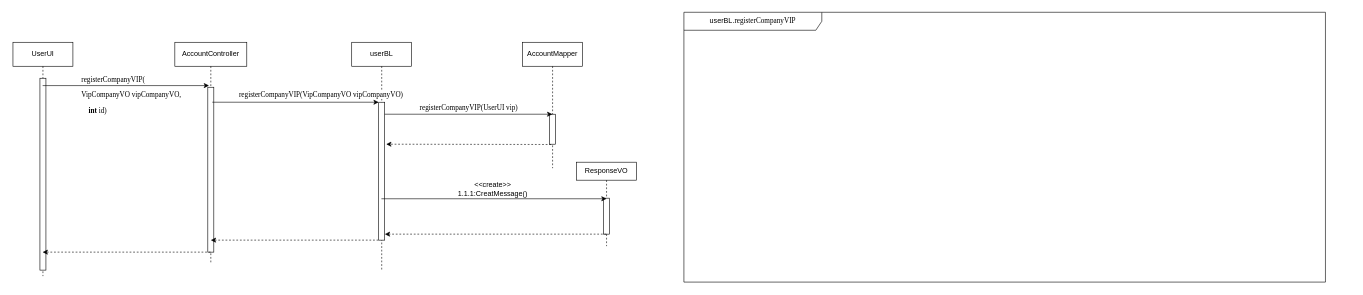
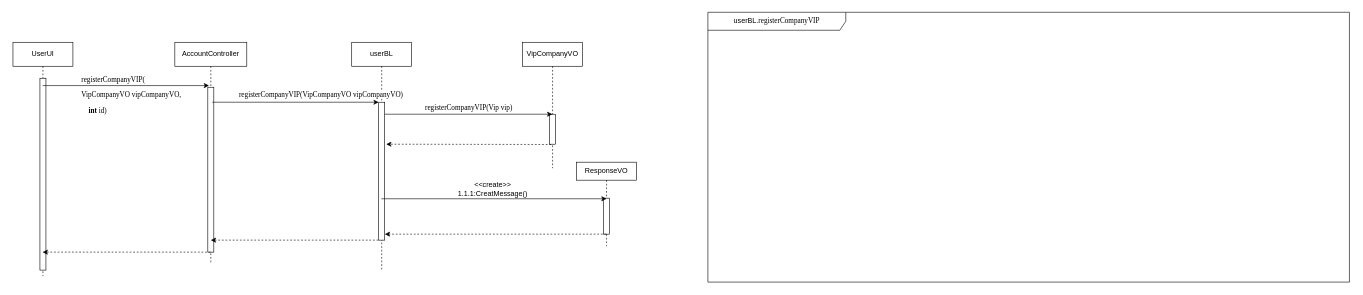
  <mxCell id="0" />
  <mxCell id="1" parent="0" />
- <mxCell id="2" value="userBL.&lt;span style=&quot;font-family: &amp;#34;menlo&amp;#34; ; font-size: 9pt&quot;&gt;registerCompanyVIP&lt;/span&gt;" style="shape=umlFrame;whiteSpace=wrap;html=1;labelBackgroundColor=none;width=230;height=30;" parent="1" vertex="1"><mxGeometry x="1139" y="20" width="1070" height="450" as="geometry" /></mxCell>
+ <mxCell id="2" value="userBL.&lt;span style=&quot;font-family: &amp;#34;menlo&amp;#34; ; font-size: 9pt&quot;&gt;registerCompanyVIP&lt;/span&gt;" style="shape=umlFrame;whiteSpace=wrap;html=1;labelBackgroundColor=none;width=230;height=30;" parent="1" vertex="1"><mxGeometry x="1179" y="20" width="1070" height="450" as="geometry" /></mxCell>
  <mxCell id="3" value="UserUI" style="shape=umlLifeline;perimeter=lifelinePerimeter;whiteSpace=wrap;html=1;container=1;collapsible=0;recursiveResize=0;outlineConnect=0;" parent="1" vertex="1"><mxGeometry x="20" y="70" width="100" height="390" as="geometry" /></mxCell>
  <mxCell id="4" value="" style="html=1;points=[];perimeter=orthogonalPerimeter;" parent="3" vertex="1"><mxGeometry x="45" y="60" width="10" height="320" as="geometry" /></mxCell>
  <mxCell id="5" value="AccountController" style="shape=umlLifeline;perimeter=lifelinePerimeter;whiteSpace=wrap;html=1;container=1;collapsible=0;recursiveResize=0;outlineConnect=0;" parent="1" vertex="1"><mxGeometry x="290" y="70" width="120" height="370" as="geometry" /></mxCell>
  <mxCell id="6" value="" style="html=1;points=[];perimeter=orthogonalPerimeter;" parent="5" vertex="1"><mxGeometry x="55" y="75" width="10" height="275" as="geometry" /></mxCell>
  <mxCell id="7" value="userBL" style="shape=umlLifeline;perimeter=lifelinePerimeter;whiteSpace=wrap;html=1;container=1;collapsible=0;recursiveResize=0;outlineConnect=0;" parent="1" vertex="1"><mxGeometry x="585" y="70" width="100" height="380" as="geometry" /></mxCell>
  <mxCell id="8" value="" style="html=1;points=[];perimeter=orthogonalPerimeter;" parent="7" vertex="1"><mxGeometry x="45" y="100" width="10" height="230" as="geometry" /></mxCell>
- <mxCell id="9" value="AccountMapper" style="shape=umlLifeline;perimeter=lifelinePerimeter;whiteSpace=wrap;html=1;container=1;collapsible=0;recursiveResize=0;outlineConnect=0;" parent="1" vertex="1"><mxGeometry x="870" y="70" width="100" height="210" as="geometry" /></mxCell>
+ <mxCell id="9" value="VipCompanyVO" style="shape=umlLifeline;perimeter=lifelinePerimeter;whiteSpace=wrap;html=1;container=1;collapsible=0;recursiveResize=0;outlineConnect=0;" parent="1" vertex="1"><mxGeometry x="870" y="70" width="100" height="210" as="geometry" /></mxCell>
  <mxCell id="10" value="" style="html=1;points=[];perimeter=orthogonalPerimeter;" parent="9" vertex="1"><mxGeometry x="45" y="120" width="10" height="50" as="geometry" /></mxCell>
  <mxCell id="11" value="" style="endArrow=classic;html=1;dashed=1;" parent="1" source="5" target="3" edge="1"><mxGeometry width="50" height="50" relative="1" as="geometry"><mxPoint x="160" y="345" as="sourcePoint" /><mxPoint x="70" y="345" as="targetPoint" /><Array as="points"><mxPoint x="200" y="420" /></Array></mxGeometry></mxCell>
  <mxCell id="12" value="" style="endArrow=classic;html=1;entryX=0.2;entryY=-0.01;entryDx=0;entryDy=0;entryPerimeter=0;" parent="1" source="3" target="6" edge="1"><mxGeometry width="50" height="50" relative="1" as="geometry"><mxPoint x="225" y="145" as="sourcePoint" /><mxPoint x="340" y="145" as="targetPoint" /></mxGeometry></mxCell>
  <mxCell id="13" value="" style="endArrow=classic;html=1;entryX=0.2;entryY=-0.01;entryDx=0;entryDy=0;entryPerimeter=0;" parent="1" edge="1"><mxGeometry width="50" height="50" relative="1" as="geometry"><mxPoint x="352.5" y="170" as="sourcePoint" /><mxPoint x="630" y="170" as="targetPoint" /></mxGeometry></mxCell>
  <mxCell id="14" value="" style="endArrow=classic;html=1;dashed=1;" parent="1" edge="1"><mxGeometry width="50" height="50" relative="1" as="geometry"><mxPoint x="629.5" y="400" as="sourcePoint" /><mxPoint x="350" y="400" as="targetPoint" /></mxGeometry></mxCell>
  <mxCell id="15" value="" style="endArrow=classic;html=1;" parent="1" target="9" edge="1"><mxGeometry width="50" height="50" relative="1" as="geometry"><mxPoint x="640" y="190" as="sourcePoint" /><mxPoint x="870" y="190" as="targetPoint" /></mxGeometry></mxCell>
  <mxCell id="16" value="" style="endArrow=classic;html=1;dashed=1;" parent="1" edge="1"><mxGeometry width="50" height="50" relative="1" as="geometry"><mxPoint x="917.5" y="240.5" as="sourcePoint" /><mxPoint x="642.5" y="240" as="targetPoint" /></mxGeometry></mxCell>
  <mxCell id="17" value="ResponseVO" style="shape=umlLifeline;perimeter=lifelinePerimeter;whiteSpace=wrap;html=1;container=1;collapsible=0;recursiveResize=0;outlineConnect=0;size=30;" parent="1" vertex="1"><mxGeometry x="960" y="270" width="100" height="140" as="geometry" /></mxCell>
  <mxCell id="18" value="" style="html=1;points=[];perimeter=orthogonalPerimeter;" parent="17" vertex="1"><mxGeometry x="45" y="60" width="10" height="60" as="geometry" /></mxCell>
  <mxCell id="19" value="" style="endArrow=classic;html=1;" parent="1" edge="1"><mxGeometry width="50" height="50" relative="1" as="geometry"><mxPoint x="634.5" y="331" as="sourcePoint" /><mxPoint x="1010" y="331" as="targetPoint" /></mxGeometry></mxCell>
  <mxCell id="20" value="&lt;span style=&quot;color: rgba(0 , 0 , 0 , 0) ; font-family: monospace ; font-size: 0px ; background-color: rgb(248 , 249 , 250)&quot;&gt;%3CmxGraphModel%3E%3Croot%3E%3CmxCell%20id%3D%220%22%2F%3E%3CmxCell%20id%3D%221%22%20parent%3D%220%22%2F%3E%3CmxCell%20id%3D%222%22%20value%3D%22%22%20style%3D%22endArrow%3Dclassic%3Bhtml%3D1%3Bdashed%3D1%3B%22%20edge%3D%221%22%20parent%3D%221%22%3E%3CmxGeometry%20width%3D%2250%22%20height%3D%2250%22%20relative%3D%221%22%20as%3D%22geometry%22%3E%3CmxPoint%20x%3D%22919.75%22%20y%3D%22380%22%20as%3D%22sourcePoint%22%2F%3E%3CmxPoint%20x%3D%22640.25%22%20y%3D%22380%22%20as%3D%22targetPoint%22%2F%3E%3C%2FmxGeometry%3E%3C%2FmxCell%3E%3C%2Froot%3E%3C%2FmxGraphModel%3E&lt;/span&gt;" style="endArrow=classic;html=1;dashed=1;" parent="1" source="17" edge="1"><mxGeometry width="50" height="50" relative="1" as="geometry"><mxPoint x="919.75" y="390" as="sourcePoint" /><mxPoint x="640.25" y="390" as="targetPoint" /></mxGeometry></mxCell>
  <mxCell id="21" value="&amp;lt;&amp;lt;create&amp;gt;&amp;gt;&lt;br&gt;1.1.1:CreatMessage()" style="text;html=1;align=center;verticalAlign=middle;resizable=0;points=[];autosize=1;" parent="1" vertex="1"><mxGeometry x="755" y="300" width="130" height="30" as="geometry" /></mxCell>
  <mxCell id="22" value="&lt;div style=&quot;text-align: justify ; font-size: 12px&quot;&gt;&lt;pre style=&quot;font-family: &amp;#34;menlo&amp;#34; ; font-size: 12px&quot;&gt;&lt;pre style=&quot;font-family: &amp;#34;menlo&amp;#34; ; font-size: 12px&quot;&gt;&lt;pre style=&quot;font-family: &amp;#34;menlo&amp;#34; ; font-size: 12px&quot;&gt;&lt;pre style=&quot;font-family: &amp;#34;menlo&amp;#34; ; font-size: 9pt&quot;&gt;registerCompanyVIP(&lt;/pre&gt;&lt;pre style=&quot;font-family: &amp;#34;menlo&amp;#34; ; font-size: 9pt&quot;&gt;VipCompanyVO vipCompanyVO,&lt;/pre&gt;&lt;pre style=&quot;font-family: &amp;#34;menlo&amp;#34; ; font-size: 9pt&quot;&gt;    &lt;span style=&quot;font-weight: bold&quot;&gt;int &lt;/span&gt;id)&lt;/pre&gt;&lt;/pre&gt;&lt;/pre&gt;&lt;/pre&gt;&lt;/div&gt;" style="text;html=1;align=right;verticalAlign=middle;resizable=0;points=[];labelBackgroundColor=none;fontSize=12;" vertex="1" connectable="0" parent="1"><mxGeometry x="140" y="140" as="geometry"><mxPoint x="160.5" y="17.75" as="offset" /></mxGeometry></mxCell>
  <mxCell id="23" value="&lt;div style=&quot;text-align: justify&quot;&gt;&lt;/div&gt;&lt;pre style=&quot;font-family: &amp;#34;menlo&amp;#34; ; font-size: 9pt&quot;&gt;&lt;pre style=&quot;font-family: &amp;#34;menlo&amp;#34; ; font-size: 9pt&quot;&gt;&lt;pre style=&quot;font-family: &amp;#34;menlo&amp;#34; ; font-size: 9pt&quot;&gt;&lt;pre style=&quot;font-family: &amp;#34;menlo&amp;#34; ; font-size: 9pt&quot;&gt;registerCompanyVIP&lt;span style=&quot;background-color: rgb(255 , 255 , 255)&quot;&gt;(VipCompanyVO vipCompanyVO)&lt;/span&gt;&lt;/pre&gt;&lt;/pre&gt;&lt;/pre&gt;&lt;/pre&gt;" style="text;html=1;align=right;verticalAlign=middle;resizable=0;points=[];labelBackgroundColor=none;" vertex="1" connectable="0" parent="1"><mxGeometry x="470" y="160" as="geometry"><mxPoint x="200.5" y="-2.25" as="offset" /></mxGeometry></mxCell>
- <mxCell id="24" value="&lt;pre style=&quot;background-color: rgb(255 , 255 , 255) ; font-family: &amp;#34;menlo&amp;#34; ; font-size: 9pt&quot;&gt;&lt;pre style=&quot;font-family: &amp;#34;menlo&amp;#34; ; font-size: 9pt&quot;&gt;&lt;pre style=&quot;font-family: &amp;#34;menlo&amp;#34; ; font-size: 9pt&quot;&gt;registerCompanyVIP(UserUI vip)&lt;/pre&gt;&lt;/pre&gt;&lt;/pre&gt;" style="text;html=1;align=center;verticalAlign=middle;resizable=0;points=[];autosize=1;" vertex="1" parent="1"><mxGeometry x="675" y="160" width="210" height="40" as="geometry" /></mxCell>
+ <mxCell id="24" value="&lt;pre style=&quot;background-color: rgb(255 , 255 , 255) ; font-family: &amp;#34;menlo&amp;#34; ; font-size: 9pt&quot;&gt;&lt;pre style=&quot;font-family: &amp;#34;menlo&amp;#34; ; font-size: 9pt&quot;&gt;&lt;pre style=&quot;font-family: &amp;#34;menlo&amp;#34; ; font-size: 9pt&quot;&gt;registerCompanyVIP(Vip vip)&lt;/pre&gt;&lt;/pre&gt;&lt;/pre&gt;" style="text;html=1;align=center;verticalAlign=middle;resizable=0;points=[];autosize=1;" vertex="1" parent="1"><mxGeometry x="675" y="160" width="210" height="40" as="geometry" /></mxCell>
